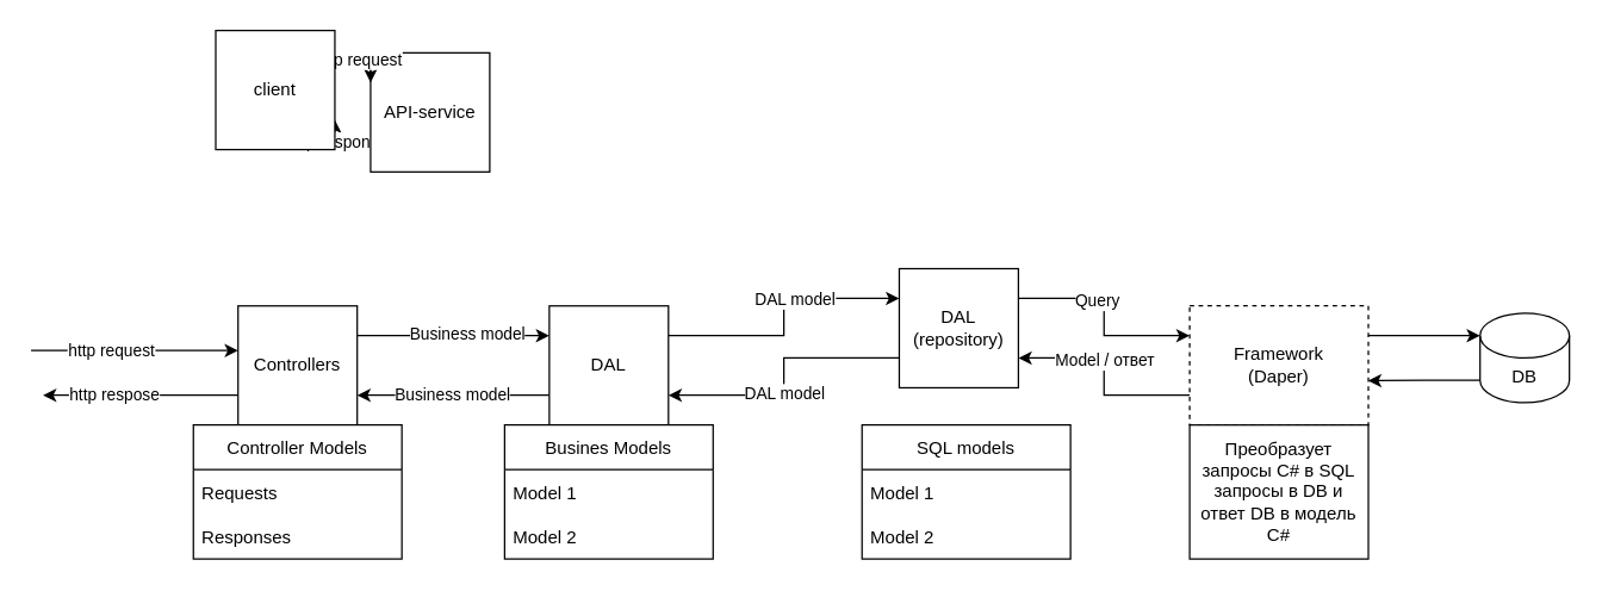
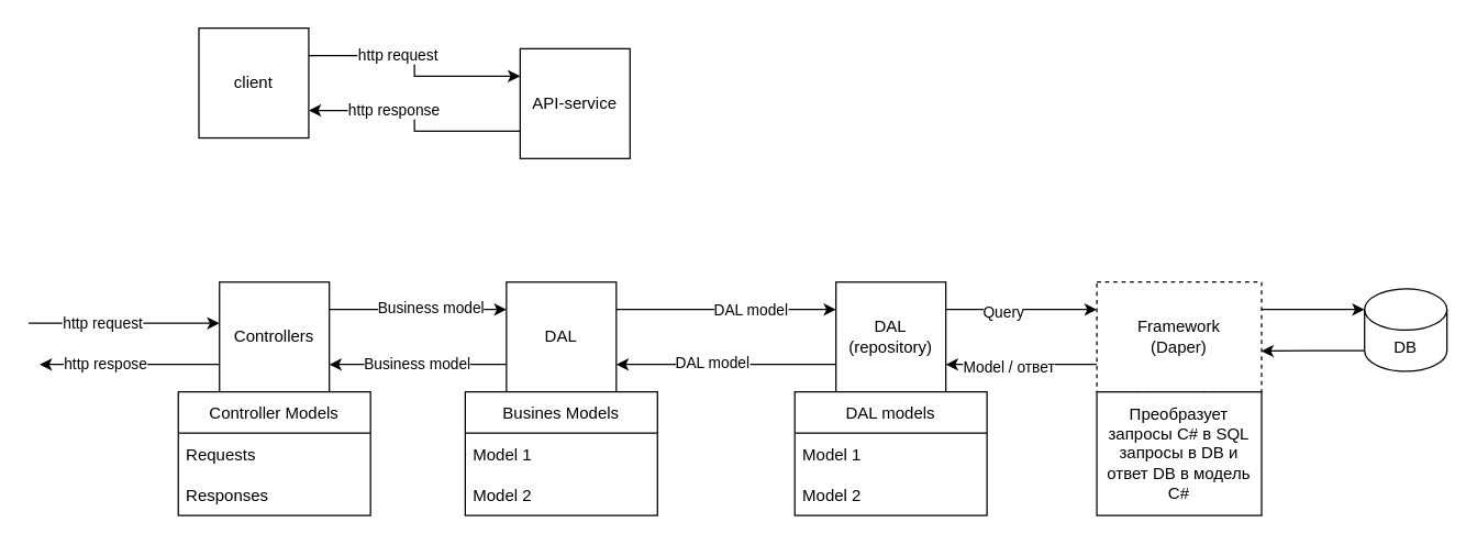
  <mxCell id="0" />
  <mxCell id="1" parent="0" />
  <mxCell id="2" style="edgeStyle=orthogonalEdgeStyle;rounded=0;orthogonalLoop=1;jettySize=auto;html=1;exitX=0;exitY=0.75;exitDx=0;exitDy=0;entryX=1;entryY=0.75;entryDx=0;entryDy=0;" edge="1" parent="1" source="4" target="7"><mxGeometry relative="1" as="geometry" /></mxCell>
  <mxCell id="3" value="http response" style="edgeLabel;html=1;align=center;verticalAlign=middle;resizable=0;points=[];" vertex="1" connectable="0" parent="2"><mxGeometry x="0.284" y="-1" relative="1" as="geometry"><mxPoint as="offset" /></mxGeometry></mxCell>
- <mxCell id="4" value="API-service" style="whiteSpace=wrap;html=1;aspect=fixed;" vertex="1" parent="1"><mxGeometry x="248" y="35" width="80" height="80" as="geometry" /></mxCell>
+ <mxCell id="4" value="API-service" style="whiteSpace=wrap;html=1;aspect=fixed;" vertex="1" parent="1"><mxGeometry x="378" y="35" width="80" height="80" as="geometry" /></mxCell>
  <mxCell id="5" style="edgeStyle=orthogonalEdgeStyle;rounded=0;orthogonalLoop=1;jettySize=auto;html=1;exitX=1;exitY=0.25;exitDx=0;exitDy=0;entryX=0;entryY=0.25;entryDx=0;entryDy=0;" edge="1" parent="1" source="7" target="4"><mxGeometry relative="1" as="geometry" /></mxCell>
  <mxCell id="6" value="http request" style="edgeLabel;html=1;align=center;verticalAlign=middle;resizable=0;points=[];" vertex="1" connectable="0" parent="5"><mxGeometry x="-0.244" y="1" relative="1" as="geometry"><mxPoint as="offset" /></mxGeometry></mxCell>
  <mxCell id="7" value="client" style="whiteSpace=wrap;html=1;aspect=fixed;" vertex="1" parent="1"><mxGeometry x="144" y="20" width="80" height="80" as="geometry" /></mxCell>
  <mxCell id="8" style="edgeStyle=orthogonalEdgeStyle;rounded=0;orthogonalLoop=1;jettySize=auto;html=1;exitX=1;exitY=0.25;exitDx=0;exitDy=0;entryX=0;entryY=0.25;entryDx=0;entryDy=0;" edge="1" parent="1" source="12" target="16"><mxGeometry relative="1" as="geometry" /></mxCell>
  <mxCell id="9" value="Business model" style="edgeLabel;html=1;align=center;verticalAlign=middle;resizable=0;points=[];" vertex="1" connectable="0" parent="8"><mxGeometry x="0.138" y="2" relative="1" as="geometry"><mxPoint as="offset" /></mxGeometry></mxCell>
  <mxCell id="10" style="edgeStyle=orthogonalEdgeStyle;rounded=0;orthogonalLoop=1;jettySize=auto;html=1;exitX=0;exitY=0.75;exitDx=0;exitDy=0;" edge="1" parent="1" source="12"><mxGeometry relative="1" as="geometry"><mxPoint x="28" y="265" as="targetPoint" /></mxGeometry></mxCell>
  <mxCell id="11" value="http respose" style="edgeLabel;html=1;align=center;verticalAlign=middle;resizable=0;points=[];" vertex="1" connectable="0" parent="10"><mxGeometry x="0.273" y="-1" relative="1" as="geometry"><mxPoint as="offset" /></mxGeometry></mxCell>
  <mxCell id="12" value="Controllers" style="whiteSpace=wrap;html=1;aspect=fixed;" vertex="1" parent="1"><mxGeometry x="159" y="205" width="80" height="80" as="geometry" /></mxCell>
  <mxCell id="13" style="edgeStyle=orthogonalEdgeStyle;rounded=0;orthogonalLoop=1;jettySize=auto;html=1;exitX=1;exitY=0.25;exitDx=0;exitDy=0;entryX=0;entryY=0.25;entryDx=0;entryDy=0;" edge="1" parent="1" source="16" target="29"><mxGeometry relative="1" as="geometry" /></mxCell>
  <mxCell id="14" value="DAL model" style="edgeLabel;html=1;align=center;verticalAlign=middle;resizable=0;points=[];" vertex="1" connectable="0" parent="13"><mxGeometry x="0.207" relative="1" as="geometry"><mxPoint as="offset" /></mxGeometry></mxCell>
  <mxCell id="15" value="Business model" style="edgeStyle=orthogonalEdgeStyle;rounded=0;orthogonalLoop=1;jettySize=auto;html=1;exitX=0;exitY=0.75;exitDx=0;exitDy=0;entryX=1;entryY=0.75;entryDx=0;entryDy=0;" edge="1" parent="1" source="16" target="12"><mxGeometry relative="1" as="geometry" /></mxCell>
  <mxCell id="16" value="DAL" style="whiteSpace=wrap;html=1;aspect=fixed;" vertex="1" parent="1"><mxGeometry x="368" y="205" width="80" height="80" as="geometry" /></mxCell>
  <mxCell id="17" style="edgeStyle=orthogonalEdgeStyle;rounded=0;orthogonalLoop=1;jettySize=auto;html=1;exitX=1;exitY=0.25;exitDx=0;exitDy=0;entryX=0;entryY=0.25;entryDx=0;entryDy=0;" edge="1" parent="1"><mxGeometry relative="1" as="geometry"><mxPoint x="20" y="235" as="sourcePoint" /><mxPoint x="159" y="235" as="targetPoint" /></mxGeometry></mxCell>
  <mxCell id="18" value="http request" style="edgeLabel;html=1;align=center;verticalAlign=middle;resizable=0;points=[];" vertex="1" connectable="0" parent="17"><mxGeometry x="-0.244" y="1" relative="1" as="geometry"><mxPoint as="offset" /></mxGeometry></mxCell>
  <mxCell id="19" value="Controller Models" style="swimlane;fontStyle=0;childLayout=stackLayout;horizontal=1;startSize=30;horizontalStack=0;resizeParent=1;resizeParentMax=0;resizeLast=0;collapsible=1;marginBottom=0;" vertex="1" parent="1"><mxGeometry x="129" y="285" width="140" height="90" as="geometry" /></mxCell>
  <mxCell id="20" value="Requests" style="text;strokeColor=none;fillColor=none;align=left;verticalAlign=middle;spacingLeft=4;spacingRight=4;overflow=hidden;points=[[0,0.5],[1,0.5]];portConstraint=eastwest;rotatable=0;" vertex="1" parent="19"><mxGeometry y="30" width="140" height="30" as="geometry" /></mxCell>
  <mxCell id="21" value="Responses" style="text;strokeColor=none;fillColor=none;align=left;verticalAlign=middle;spacingLeft=4;spacingRight=4;overflow=hidden;points=[[0,0.5],[1,0.5]];portConstraint=eastwest;rotatable=0;" vertex="1" parent="19"><mxGeometry y="60" width="140" height="30" as="geometry" /></mxCell>
  <mxCell id="22" value="Busines Models" style="swimlane;fontStyle=0;childLayout=stackLayout;horizontal=1;startSize=30;horizontalStack=0;resizeParent=1;resizeParentMax=0;resizeLast=0;collapsible=1;marginBottom=0;" vertex="1" parent="1"><mxGeometry x="338" y="285" width="140" height="90" as="geometry" /></mxCell>
  <mxCell id="23" value="Model 1" style="text;strokeColor=none;fillColor=none;align=left;verticalAlign=middle;spacingLeft=4;spacingRight=4;overflow=hidden;points=[[0,0.5],[1,0.5]];portConstraint=eastwest;rotatable=0;" vertex="1" parent="22"><mxGeometry y="30" width="140" height="30" as="geometry" /></mxCell>
  <mxCell id="24" value="Model 2" style="text;strokeColor=none;fillColor=none;align=left;verticalAlign=middle;spacingLeft=4;spacingRight=4;overflow=hidden;points=[[0,0.5],[1,0.5]];portConstraint=eastwest;rotatable=0;" vertex="1" parent="22"><mxGeometry y="60" width="140" height="30" as="geometry" /></mxCell>
  <mxCell id="25" style="edgeStyle=orthogonalEdgeStyle;rounded=0;orthogonalLoop=1;jettySize=auto;html=1;exitX=1;exitY=0.25;exitDx=0;exitDy=0;entryX=0;entryY=0.25;entryDx=0;entryDy=0;" edge="1" parent="1" source="29" target="38"><mxGeometry relative="1" as="geometry" /></mxCell>
  <mxCell id="26" value="Query" style="edgeLabel;html=1;align=center;verticalAlign=middle;resizable=0;points=[];" vertex="1" connectable="0" parent="25"><mxGeometry x="-0.255" y="-1" relative="1" as="geometry"><mxPoint as="offset" /></mxGeometry></mxCell>
  <mxCell id="27" style="edgeStyle=orthogonalEdgeStyle;rounded=0;orthogonalLoop=1;jettySize=auto;html=1;exitX=0;exitY=0.75;exitDx=0;exitDy=0;entryX=1;entryY=0.75;entryDx=0;entryDy=0;" edge="1" parent="1" source="29" target="16"><mxGeometry relative="1" as="geometry" /></mxCell>
  <mxCell id="28" value="DAL model" style="edgeLabel;html=1;align=center;verticalAlign=middle;resizable=0;points=[];" vertex="1" connectable="0" parent="27"><mxGeometry x="0.142" y="-2" relative="1" as="geometry"><mxPoint as="offset" /></mxGeometry></mxCell>
- <mxCell id="29" value="DAL&lt;br&gt;(repository)" style="whiteSpace=wrap;html=1;aspect=fixed;" vertex="1" parent="1"><mxGeometry x="603" y="180" width="80" height="80" as="geometry" /></mxCell>
- <mxCell id="30" value="SQL models" style="swimlane;fontStyle=0;childLayout=stackLayout;horizontal=1;startSize=30;horizontalStack=0;resizeParent=1;resizeParentMax=0;resizeLast=0;collapsible=1;marginBottom=0;" vertex="1" parent="1"><mxGeometry x="578" y="285" width="140" height="90" as="geometry" /></mxCell>
+ <mxCell id="29" value="DAL&lt;br&gt;(repository)" style="whiteSpace=wrap;html=1;aspect=fixed;" vertex="1" parent="1"><mxGeometry x="608" y="205" width="80" height="80" as="geometry" /></mxCell>
+ <mxCell id="30" value="DAL models" style="swimlane;fontStyle=0;childLayout=stackLayout;horizontal=1;startSize=30;horizontalStack=0;resizeParent=1;resizeParentMax=0;resizeLast=0;collapsible=1;marginBottom=0;" vertex="1" parent="1"><mxGeometry x="578" y="285" width="140" height="90" as="geometry" /></mxCell>
  <mxCell id="31" value="Model 1" style="text;strokeColor=none;fillColor=none;align=left;verticalAlign=middle;spacingLeft=4;spacingRight=4;overflow=hidden;points=[[0,0.5],[1,0.5]];portConstraint=eastwest;rotatable=0;" vertex="1" parent="30"><mxGeometry y="30" width="140" height="30" as="geometry" /></mxCell>
  <mxCell id="32" value="Model 2" style="text;strokeColor=none;fillColor=none;align=left;verticalAlign=middle;spacingLeft=4;spacingRight=4;overflow=hidden;points=[[0,0.5],[1,0.5]];portConstraint=eastwest;rotatable=0;" vertex="1" parent="30"><mxGeometry y="60" width="140" height="30" as="geometry" /></mxCell>
  <mxCell id="33" style="edgeStyle=orthogonalEdgeStyle;rounded=0;orthogonalLoop=1;jettySize=auto;html=1;exitX=0;exitY=1;exitDx=0;exitDy=-15;exitPerimeter=0;entryX=0.998;entryY=0.628;entryDx=0;entryDy=0;entryPerimeter=0;" edge="1" parent="1" source="34" target="38"><mxGeometry relative="1" as="geometry" /></mxCell>
  <mxCell id="34" value="DB" style="shape=cylinder3;whiteSpace=wrap;html=1;boundedLbl=1;backgroundOutline=1;size=15;" vertex="1" parent="1"><mxGeometry x="993" y="210" width="60" height="60" as="geometry" /></mxCell>
  <mxCell id="35" style="edgeStyle=orthogonalEdgeStyle;rounded=0;orthogonalLoop=1;jettySize=auto;html=1;exitX=1;exitY=0.25;exitDx=0;exitDy=0;entryX=0;entryY=0;entryDx=0;entryDy=15;entryPerimeter=0;" edge="1" parent="1" source="38" target="34"><mxGeometry relative="1" as="geometry" /></mxCell>
  <mxCell id="36" style="edgeStyle=orthogonalEdgeStyle;rounded=0;orthogonalLoop=1;jettySize=auto;html=1;exitX=0;exitY=0.75;exitDx=0;exitDy=0;entryX=1;entryY=0.75;entryDx=0;entryDy=0;" edge="1" parent="1" source="38" target="29"><mxGeometry relative="1" as="geometry" /></mxCell>
  <mxCell id="37" value="Model / ответ" style="edgeLabel;html=1;align=center;verticalAlign=middle;resizable=0;points=[];" vertex="1" connectable="0" parent="36"><mxGeometry x="0.182" y="1" relative="1" as="geometry"><mxPoint as="offset" /></mxGeometry></mxCell>
  <mxCell id="38" value="Framework&lt;br&gt;(Daper)" style="rounded=0;whiteSpace=wrap;html=1;dashed=1;" vertex="1" parent="1"><mxGeometry x="798" y="205" width="120" height="80" as="geometry" /></mxCell>
  <mxCell id="39" value="Преобразует запросы C# в SQL запросы в DB и ответ DB в модель C#" style="rounded=0;whiteSpace=wrap;html=1;" vertex="1" parent="1"><mxGeometry x="798" y="285" width="120" height="90" as="geometry" /></mxCell>
